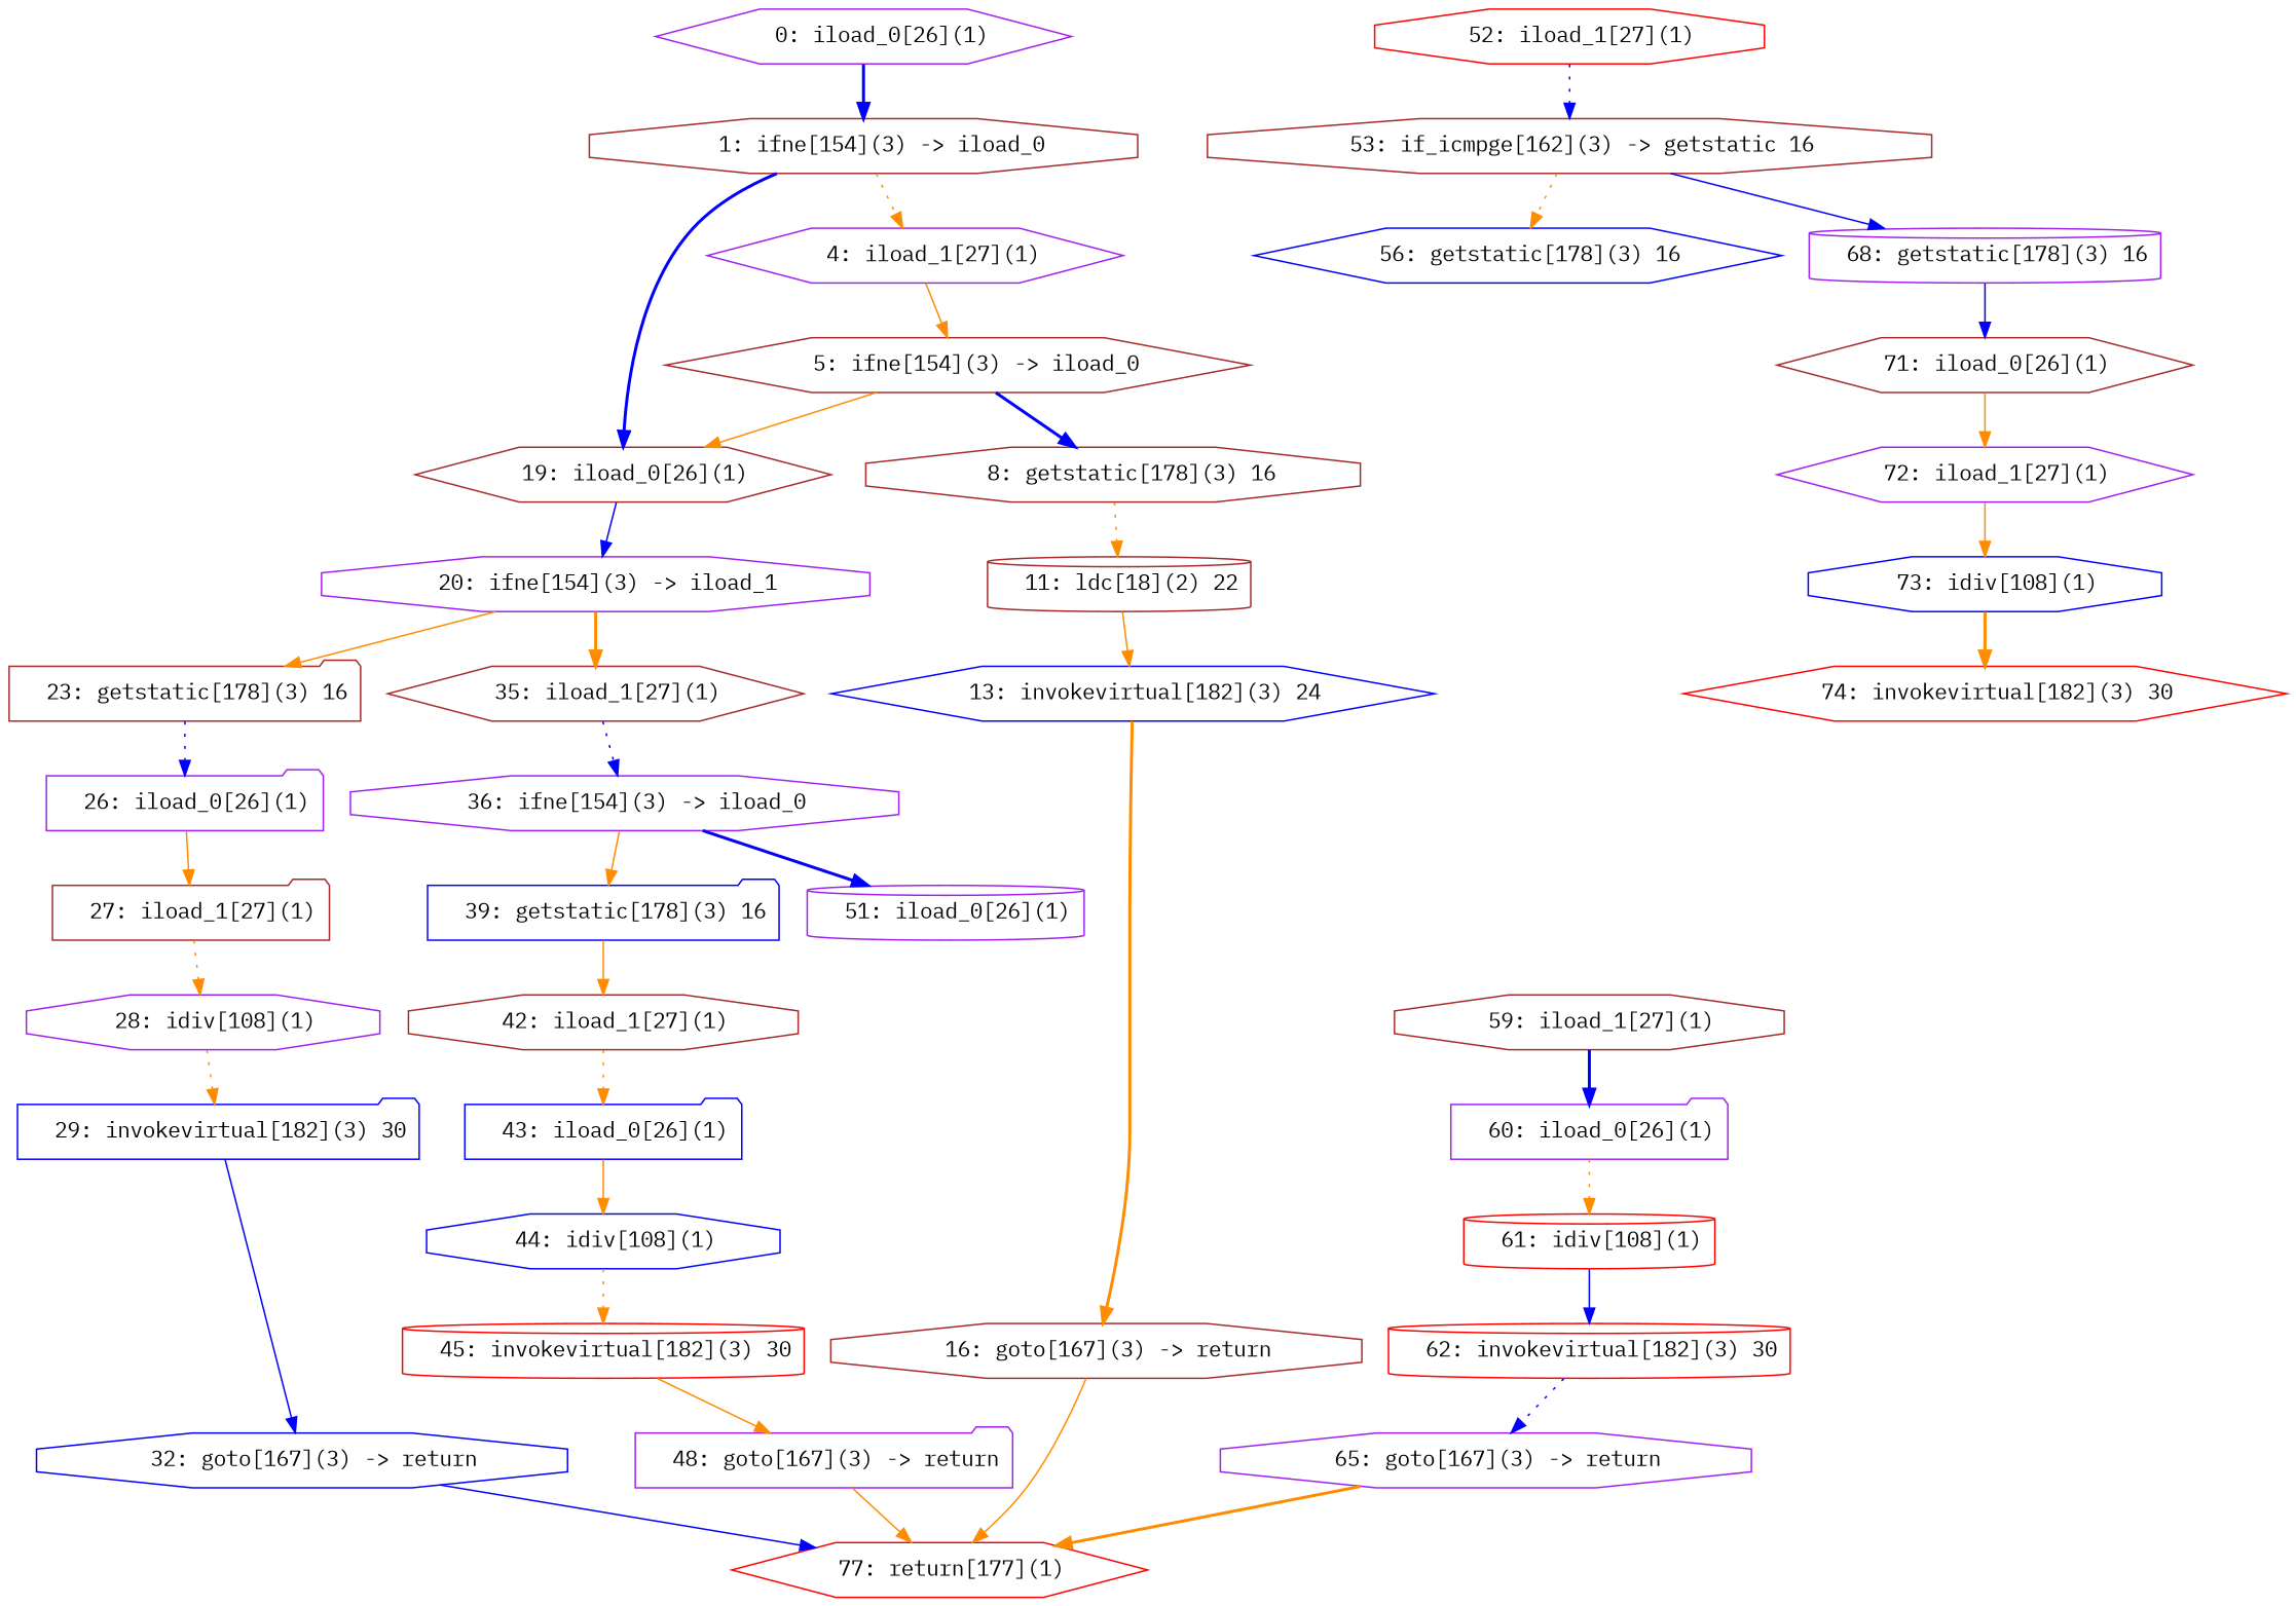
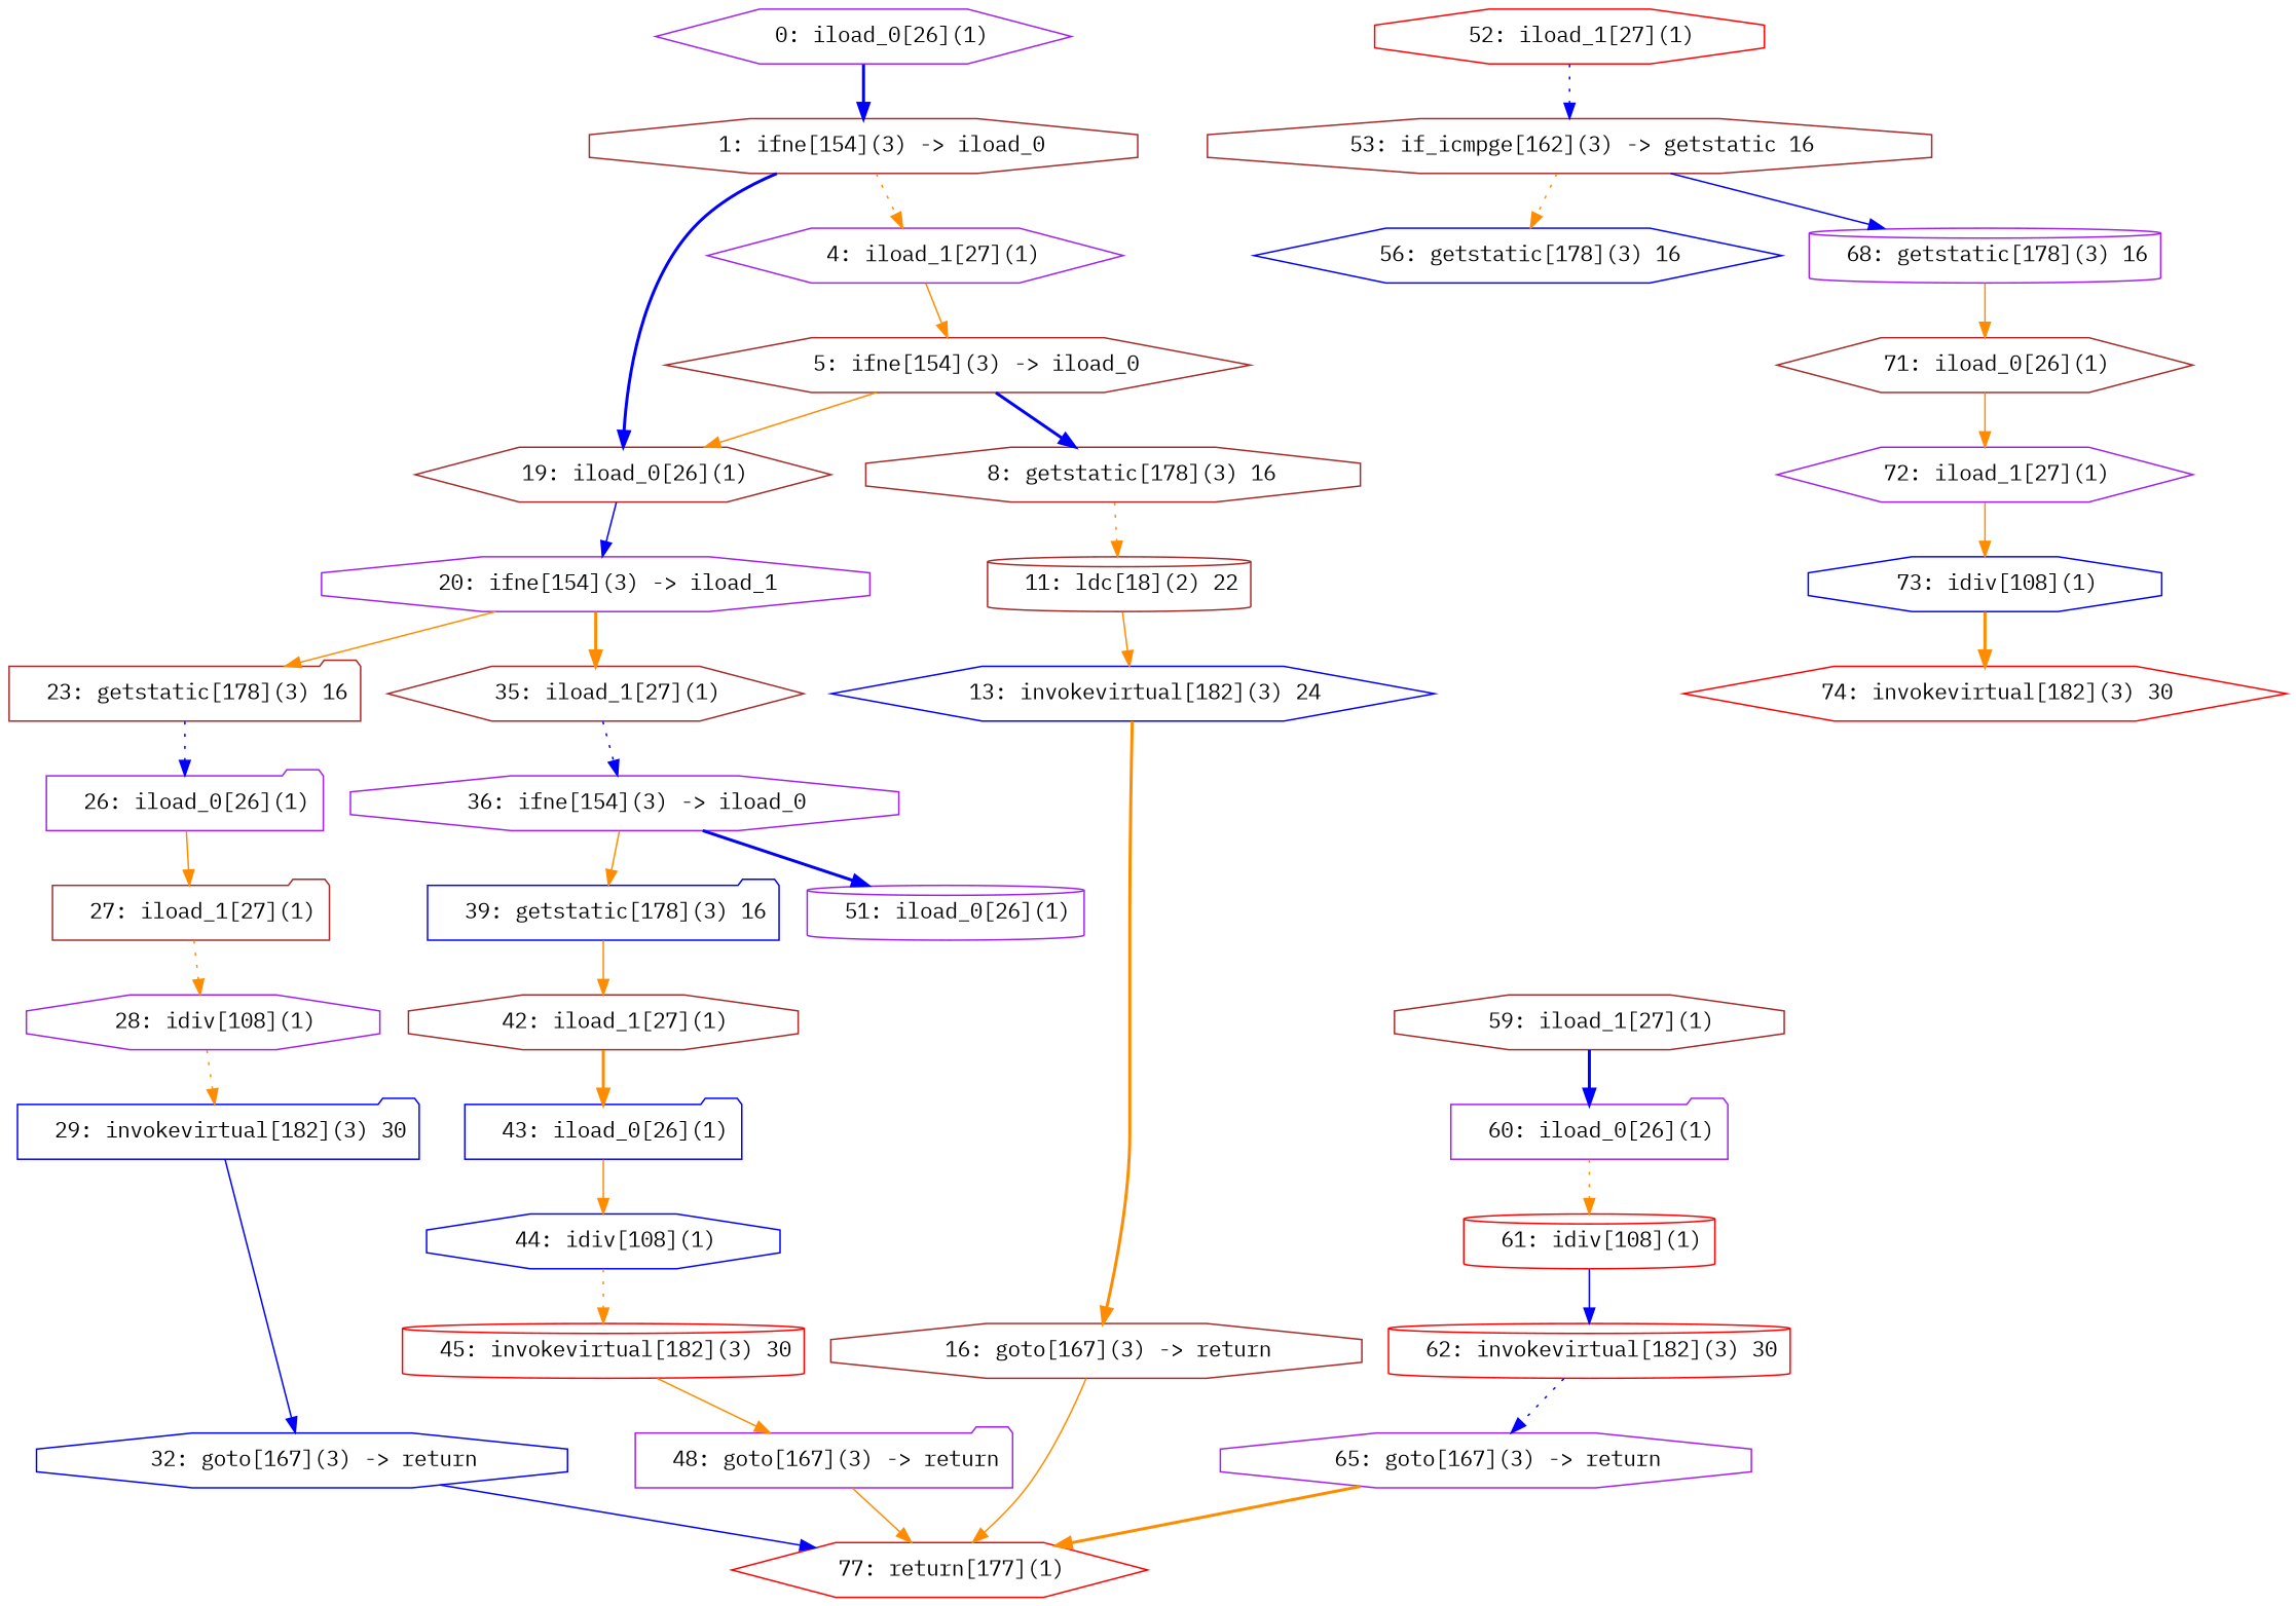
  digraph {
    fontname="IBM Plex Mono"
    node [color=brown fontname="IBM Plex Mono" shape=octagon]
    edge [color=darkorange fontname="IBM Plex Mono" style=solid]
    n1 [color=purple label="   0: iload_0[26](1)" shape=hexagon]
    n2 [label="   1: ifne[154](3) -> iload_0"]
    n3 [label="  19: iload_0[26](1)" shape=hexagon]
    n4 [color=purple label="   4: iload_1[27](1)" shape=hexagon]
    n5 [color=purple label="  20: ifne[154](3) -> iload_1"]
    n6 [label="   5: ifne[154](3) -> iload_0" shape=hexagon]
    n7 [color=blue label="  13: invokevirtual[182](3) 24" shape=hexagon]
    n8 [label="  16: goto[167](3) -> return"]
    n9 [color=red label="  77: return[177](1)" shape=hexagon]
    n10 [label="   8: getstatic[178](3) 16"]
    n11 [label="  11: ldc[18](2) 22" shape=cylinder]
    n12 [label="  23: getstatic[178](3) 16" shape=folder]
    n13 [label="  35: iload_1[27](1)" shape=hexagon]
    n14 [color=purple label="  60: iload_0[26](1)" shape=folder]
    n15 [color=red label="  61: idiv[108](1)" shape=cylinder]
    n16 [color=red label="  62: invokevirtual[182](3) 30" shape=cylinder]
    n17 [color=purple label="  65: goto[167](3) -> return"]
    n18 [color=purple label="  26: iload_0[26](1)" shape=folder]
    n19 [label="  27: iload_1[27](1)" shape=folder]
    n20 [color=purple label="  28: idiv[108](1)"]
    n21 [color=blue label="  29: invokevirtual[182](3) 30" shape=folder]
    n22 [color=blue label="  32: goto[167](3) -> return"]
    n23 [color=purple label="  48: goto[167](3) -> return" shape=folder]
    n24 [color=blue label="  39: getstatic[178](3) 16" shape=folder]
    n25 [label="  42: iload_1[27](1)"]
    n26 [color=blue label="  43: iload_0[26](1)" shape=folder]
    n27 [color=blue label="  44: idiv[108](1)"]
    n28 [color=red label="  45: invokevirtual[182](3) 30" shape=cylinder]
    n29 [color=purple label="  36: ifne[154](3) -> iload_0"]
    n30 [color=purple label="  51: iload_0[26](1)" shape=cylinder]
    n31 [label="  53: if_icmpge[162](3) -> getstatic 16"]
    n32 [color=blue label="  56: getstatic[178](3) 16" shape=hexagon]
    n33 [color=purple label="  68: getstatic[178](3) 16" shape=cylinder]
    n34 [label="  71: iload_0[26](1)" shape=hexagon]
    n35 [label="  59: iload_1[27](1)"]
    n36 [color=purple label="  72: iload_1[27](1)" shape=hexagon]
    n37 [color=blue label="  73: idiv[108](1)"]
    n38 [color=red label="  74: invokevirtual[182](3) 30" shape=hexagon]
    n39 [color=red label="  52: iload_1[27](1)"]
    n1 -> n2 [color=blue style=bold]
    n2 -> n3 [color=blue style=bold]
    n2 -> n4 [style=dotted]
    n3 -> n5 [color=blue]
    n4 -> n6
    n5 -> n12
    n5 -> n13 [style=bold]
    n6 -> n3
    n6 -> n10 [color=blue style=bold]
    n7 -> n8 [style=bold]
    n8 -> n9
    n10 -> n11 [style=dotted]
    n11 -> n7
    n12 -> n18 [color=blue style=dotted]
    n13 -> n29 [color=blue style=dotted]
    n14 -> n15 [style=dotted]
    n15 -> n16 [color=blue]
    n16 -> n17 [color=blue style=dotted]
    n17 -> n9 [style=bold]
    n18 -> n19
    n19 -> n20 [style=dotted]
    n20 -> n21 [style=dotted]
    n21 -> n22 [color=blue]
    n22 -> n9 [color=blue]
    n23 -> n9
    n24 -> n25
-   n25 -> n26 [style=dotted]
+   n25 -> n26 [style=bold]
    n26 -> n27
    n27 -> n28 [style=dotted]
    n28 -> n23
    n29 -> n24
    n29 -> n30 [color=blue style=bold]
    n31 -> n32 [style=dotted]
    n31 -> n33 [color=blue]
-   n33 -> n34 [color=blue]
+   n33 -> n34
    n34 -> n36
    n35 -> n14 [color=blue style=bold]
    n36 -> n37
    n37 -> n38 [style=bold]
    n39 -> n31 [color=blue style=dotted]
  }
